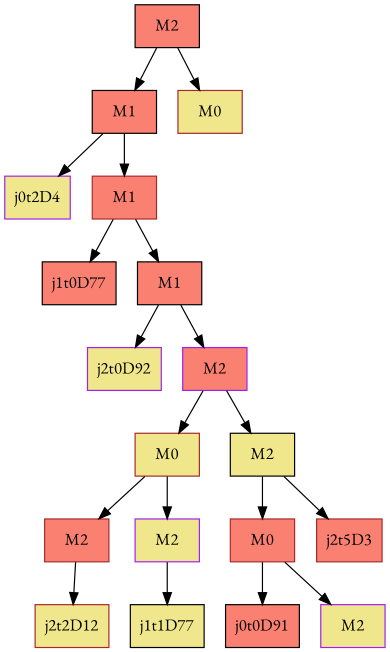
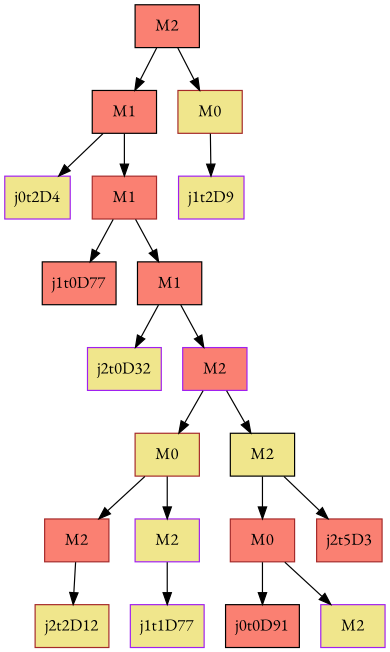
  digraph {
    fontname="EB Garamond"
    ordering=out
    node [color=black fillcolor=salmon fontname="EB Garamond" shape=rectangle style=filled]
    edge [fontname="EB Garamond"]
    n1 [label=M2]
    n2 [label=M1]
    n3 [color=brown fillcolor=khaki label=M0]
    n4 [color=purple fillcolor=khaki label=j0t2D4]
    n5 [color=brown label=M1]
+   n6 [color=purple fillcolor=khaki label=j1t2D9]
    n7 [label=j1t0D77]
    n8 [label=M1]
-   n9 [color=purple fillcolor=khaki label=j2t0D92]
+   n9 [color=purple fillcolor=khaki label=j2t0D32]
    n10 [color=purple label=M2]
    n11 [color=brown fillcolor=khaki label=M0]
    n12 [fillcolor=khaki label=M2]
    n13 [color=brown label=M2]
    n14 [color=purple fillcolor=khaki label=M2]
    n15 [color=brown label=M0]
    n16 [color=brown label=j2t5D3]
    n17 [color=brown fillcolor=khaki label=j2t2D12]
-   n18 [fillcolor=khaki label=j1t1D77]
+   n18 [color=purple fillcolor=khaki label=j1t1D77]
    n19 [label=j0t0D91]
    n20 [color=purple fillcolor=khaki label=M2]
    n1 -> n2
    n1 -> n3
    n2 -> n4
    n2 -> n5
+   n3 -> n6
    n5 -> n7
    n5 -> n8
    n8 -> n9
    n8 -> n10
    n10 -> n11
    n10 -> n12
    n11 -> n13
    n11 -> n14
    n12 -> n15
    n12 -> n16
    n13 -> n17
    n14 -> n18
    n15 -> n19
    n15 -> n20
  }
